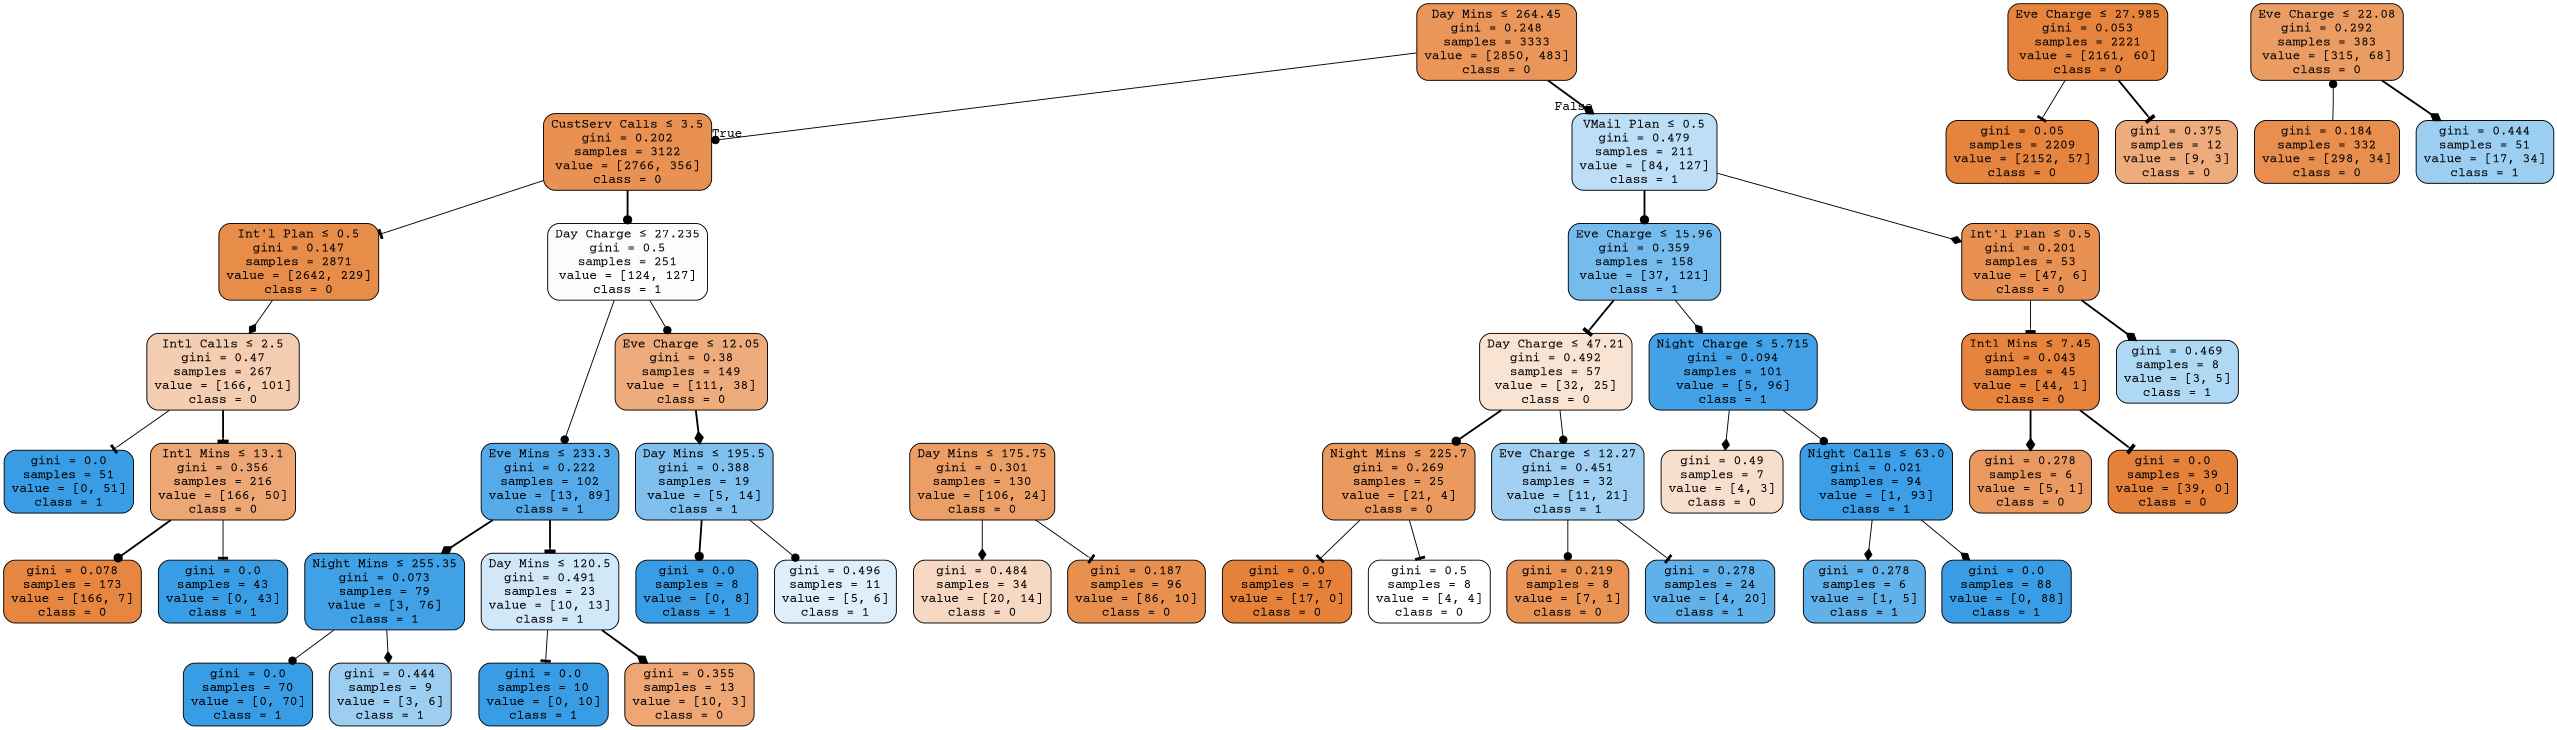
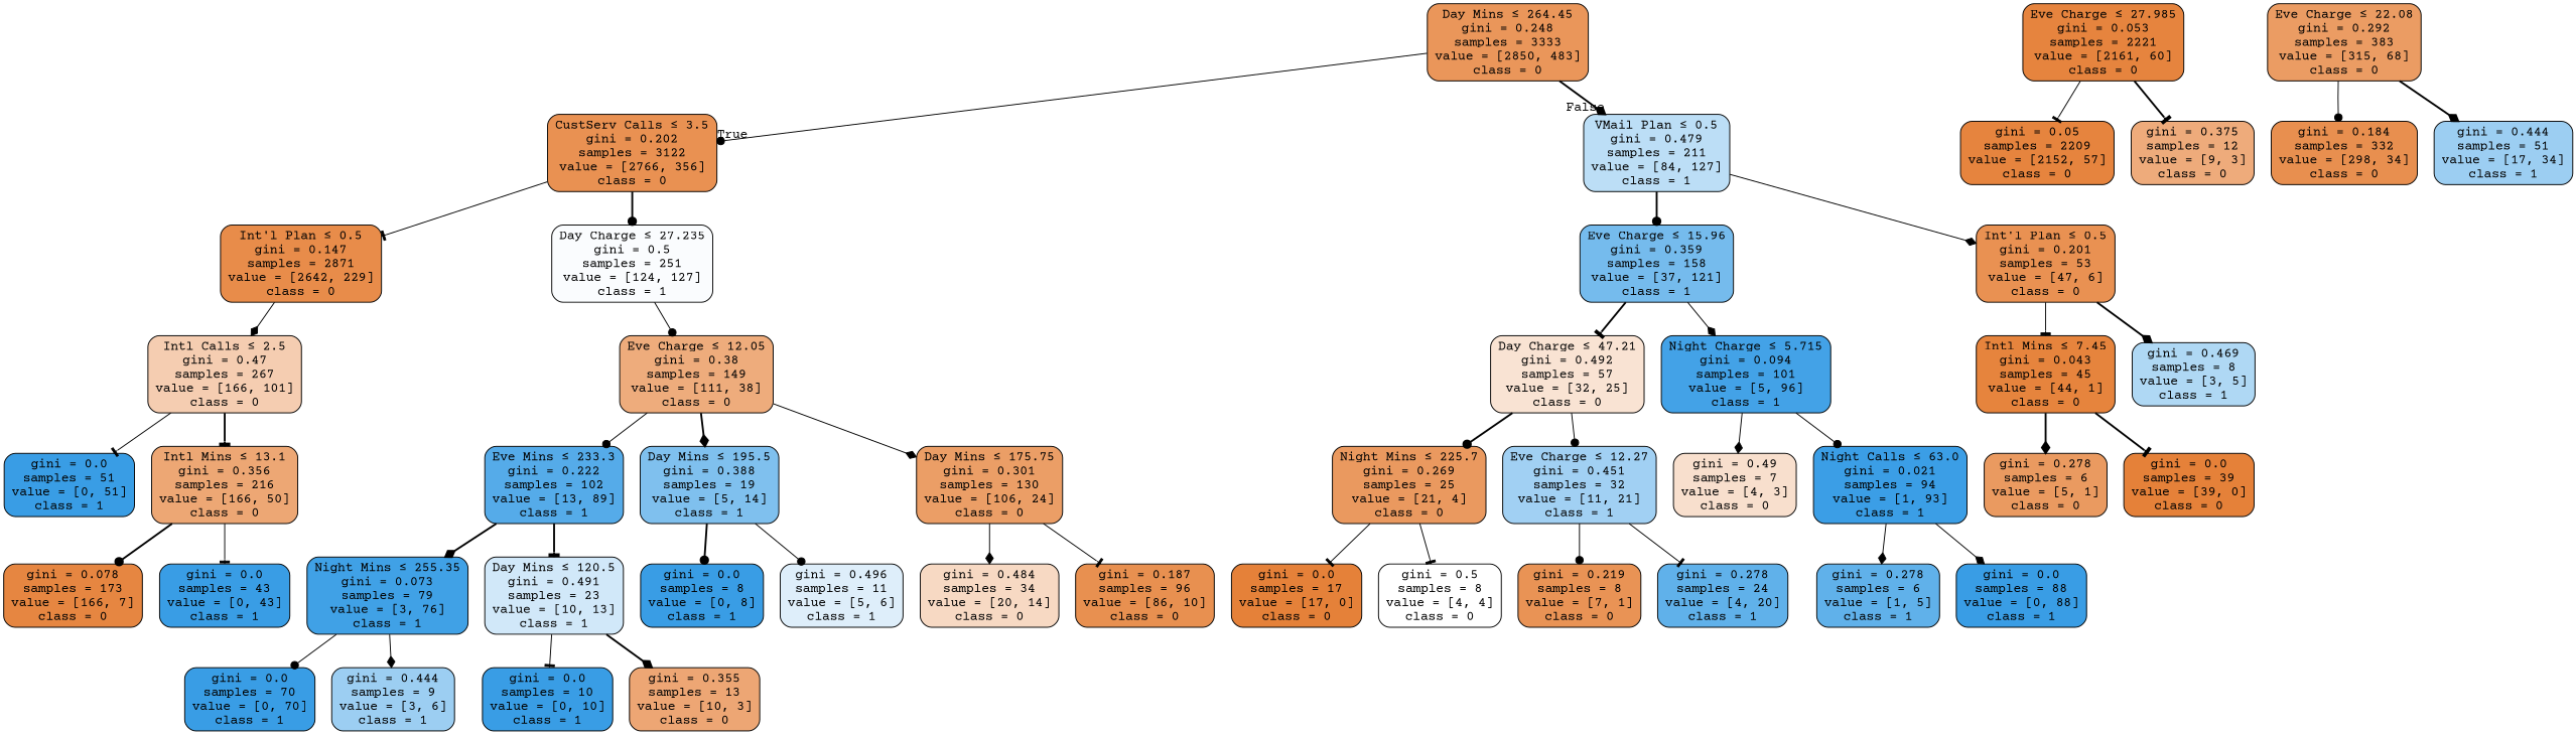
  digraph {
    fontname="Courier Prime"
    node [color=black fillcolor="#399de5ff" fontname="Courier Prime" shape=box style="filled, rounded"]
    edge [arrowhead=diamond fontname="Courier Prime" style=solid]
    n1 [fillcolor="#e58139d4" label=<Day Mins &le; 264.45<br/>gini = 0.248<br/>samples = 3333<br/>value = [2850, 483]<br/>class = 0>]
    n2 [fillcolor="#e58139de" label=<CustServ Calls &le; 3.5<br/>gini = 0.202<br/>samples = 3122<br/>value = [2766, 356]<br/>class = 0>]
    n3 [fillcolor="#399de556" label=<VMail Plan &le; 0.5<br/>gini = 0.479<br/>samples = 211<br/>value = [84, 127]<br/>class = 1>]
    n4 [fillcolor="#e58139e9" label=<Int'l Plan &le; 0.5<br/>gini = 0.147<br/>samples = 2871<br/>value = [2642, 229]<br/>class = 0>]
    n5 [fillcolor="#399de506" label=<Day Charge &le; 27.235<br/>gini = 0.5<br/>samples = 251<br/>value = [124, 127]<br/>class = 1>]
    n6 [fillcolor="#399de5b1" label=<Eve Charge &le; 15.96<br/>gini = 0.359<br/>samples = 158<br/>value = [37, 121]<br/>class = 1>]
    n7 [fillcolor="#e58139de" label=<Int'l Plan &le; 0.5<br/>gini = 0.201<br/>samples = 53<br/>value = [47, 6]<br/>class = 0>]
    n8 [fillcolor="#e5813964" label=<Intl Calls &le; 2.5<br/>gini = 0.47<br/>samples = 267<br/>value = [166, 101]<br/>class = 0>]
    n9 [fillcolor="#399de5da" label=<Eve Mins &le; 233.3<br/>gini = 0.222<br/>samples = 102<br/>value = [13, 89]<br/>class = 1>]
    n10 [fillcolor="#e58139a8" label=<Eve Charge &le; 12.05<br/>gini = 0.38<br/>samples = 149<br/>value = [111, 38]<br/>class = 0>]
    n11 [label=<gini = 0.0<br/>samples = 51<br/>value = [0, 51]<br/>class = 1>]
    n12 [fillcolor="#e58139b2" label=<Intl Mins &le; 13.1<br/>gini = 0.356<br/>samples = 216<br/>value = [166, 50]<br/>class = 0>]
    n13 [fillcolor="#e58139f8" label=<Eve Charge &le; 27.985<br/>gini = 0.053<br/>samples = 2221<br/>value = [2161, 60]<br/>class = 0>]
    n14 [fillcolor="#e58139f8" label=<gini = 0.05<br/>samples = 2209<br/>value = [2152, 57]<br/>class = 0>]
    n15 [fillcolor="#e58139aa" label=<gini = 0.375<br/>samples = 12<br/>value = [9, 3]<br/>class = 0>]
    n16 [fillcolor="#e58139c8" label=<Eve Charge &le; 22.08<br/>gini = 0.292<br/>samples = 383<br/>value = [315, 68]<br/>class = 0>]
    n17 [fillcolor="#e58139e2" label=<gini = 0.184<br/>samples = 332<br/>value = [298, 34]<br/>class = 0>]
    n18 [fillcolor="#399de57f" label=<gini = 0.444<br/>samples = 51<br/>value = [17, 34]<br/>class = 1>]
    n19 [fillcolor="#e58139f4" label=<gini = 0.078<br/>samples = 173<br/>value = [166, 7]<br/>class = 0>]
    n20 [label=<gini = 0.0<br/>samples = 43<br/>value = [0, 43]<br/>class = 1>]
    n21 [fillcolor="#399de5f5" label=<Night Mins &le; 255.35<br/>gini = 0.073<br/>samples = 79<br/>value = [3, 76]<br/>class = 1>]
    n22 [fillcolor="#399de53b" label=<Day Mins &le; 120.5<br/>gini = 0.491<br/>samples = 23<br/>value = [10, 13]<br/>class = 1>]
    n23 [fillcolor="#399de5a4" label=<Day Mins &le; 195.5<br/>gini = 0.388<br/>samples = 19<br/>value = [5, 14]<br/>class = 1>]
    n24 [fillcolor="#e58139c5" label=<Day Mins &le; 175.75<br/>gini = 0.301<br/>samples = 130<br/>value = [106, 24]<br/>class = 0>]
    n25 [label=<gini = 0.0<br/>samples = 70<br/>value = [0, 70]<br/>class = 1>]
    n26 [fillcolor="#399de57f" label=<gini = 0.444<br/>samples = 9<br/>value = [3, 6]<br/>class = 1>]
    n27 [label=<gini = 0.0<br/>samples = 10<br/>value = [0, 10]<br/>class = 1>]
    n28 [fillcolor="#e58139b3" label=<gini = 0.355<br/>samples = 13<br/>value = [10, 3]<br/>class = 0>]
    n29 [label=<gini = 0.0<br/>samples = 8<br/>value = [0, 8]<br/>class = 1>]
    n30 [fillcolor="#399de52a" label=<gini = 0.496<br/>samples = 11<br/>value = [5, 6]<br/>class = 1>]
    n31 [fillcolor="#e581394d" label=<gini = 0.484<br/>samples = 34<br/>value = [20, 14]<br/>class = 0>]
    n32 [fillcolor="#e58139e1" label=<gini = 0.187<br/>samples = 96<br/>value = [86, 10]<br/>class = 0>]
    n33 [fillcolor="#e5813938" label=<Day Charge &le; 47.21<br/>gini = 0.492<br/>samples = 57<br/>value = [32, 25]<br/>class = 0>]
    n34 [fillcolor="#399de5f2" label=<Night Charge &le; 5.715<br/>gini = 0.094<br/>samples = 101<br/>value = [5, 96]<br/>class = 1>]
    n35 [fillcolor="#e58139f9" label=<Intl Mins &le; 7.45<br/>gini = 0.043<br/>samples = 45<br/>value = [44, 1]<br/>class = 0>]
    n36 [fillcolor="#399de566" label=<gini = 0.469<br/>samples = 8<br/>value = [3, 5]<br/>class = 1>]
    n37 [fillcolor="#e58139ce" label=<Night Mins &le; 225.7<br/>gini = 0.269<br/>samples = 25<br/>value = [21, 4]<br/>class = 0>]
    n38 [fillcolor="#399de579" label=<Eve Charge &le; 12.27<br/>gini = 0.451<br/>samples = 32<br/>value = [11, 21]<br/>class = 1>]
    n39 [fillcolor="#e5813940" label=<gini = 0.49<br/>samples = 7<br/>value = [4, 3]<br/>class = 0>]
    n40 [fillcolor="#399de5fc" label=<Night Calls &le; 63.0<br/>gini = 0.021<br/>samples = 94<br/>value = [1, 93]<br/>class = 1>]
    n41 [fillcolor="#e58139ff" label=<gini = 0.0<br/>samples = 17<br/>value = [17, 0]<br/>class = 0>]
    n42 [fillcolor="#e5813900" label=<gini = 0.5<br/>samples = 8<br/>value = [4, 4]<br/>class = 0>]
    n43 [fillcolor="#e58139db" label=<gini = 0.219<br/>samples = 8<br/>value = [7, 1]<br/>class = 0>]
    n44 [fillcolor="#399de5cc" label=<gini = 0.278<br/>samples = 24<br/>value = [4, 20]<br/>class = 1>]
    n45 [fillcolor="#399de5cc" label=<gini = 0.278<br/>samples = 6<br/>value = [1, 5]<br/>class = 1>]
    n46 [label=<gini = 0.0<br/>samples = 88<br/>value = [0, 88]<br/>class = 1>]
    n47 [fillcolor="#e58139cc" label=<gini = 0.278<br/>samples = 6<br/>value = [5, 1]<br/>class = 0>]
    n48 [fillcolor="#e58139ff" label=<gini = 0.0<br/>samples = 39<br/>value = [39, 0]<br/>class = 0>]
    n1 -> n2 [arrowhead=dot headlabel=True labelangle=45 labeldistance=2.5]
    n1 -> n3 [headlabel=False labelangle=-45 labeldistance=2.5 style=bold]
    n2 -> n4 [arrowhead=tee]
    n2 -> n5 [arrowhead=dot style=bold]
    n3 -> n6 [arrowhead=dot style=bold]
    n3 -> n7
    n4 -> n8
-   n5 -> n9 [arrowhead=dot]
+   n10 -> n9 [arrowhead=dot]
    n5 -> n10 [arrowhead=dot]
    n6 -> n33 [arrowhead=tee style=bold]
    n6 -> n34
    n7 -> n35 [arrowhead=tee]
    n7 -> n36 [style=bold]
    n8 -> n11 [arrowhead=tee]
    n8 -> n12 [arrowhead=tee style=bold]
    n9 -> n21 [style=bold]
    n9 -> n22 [arrowhead=tee style=bold]
    n10 -> n23 [style=bold]
+   n10 -> n24
    n12 -> n19 [arrowhead=dot style=bold]
    n12 -> n20 [arrowhead=tee]
    n13 -> n14 [arrowhead=tee]
    n13 -> n15 [arrowhead=tee style=bold]
-   n17 -> n16 [arrowhead=dot]
+   n16 -> n17 [arrowhead=dot]
    n16 -> n18 [style=bold]
    n21 -> n25 [arrowhead=dot]
    n21 -> n26
    n22 -> n27 [arrowhead=tee]
    n22 -> n28 [style=bold]
    n23 -> n29 [arrowhead=dot style=bold]
    n23 -> n30 [arrowhead=dot]
    n24 -> n31
    n24 -> n32 [arrowhead=tee]
    n33 -> n37 [arrowhead=dot style=bold]
    n33 -> n38 [arrowhead=dot]
    n34 -> n39
    n34 -> n40 [arrowhead=dot]
    n35 -> n47 [style=bold]
    n35 -> n48 [arrowhead=tee style=bold]
    n37 -> n41 [arrowhead=tee]
    n37 -> n42 [arrowhead=tee]
    n38 -> n43 [arrowhead=dot]
    n38 -> n44 [arrowhead=tee]
    n40 -> n45
    n40 -> n46
  }
